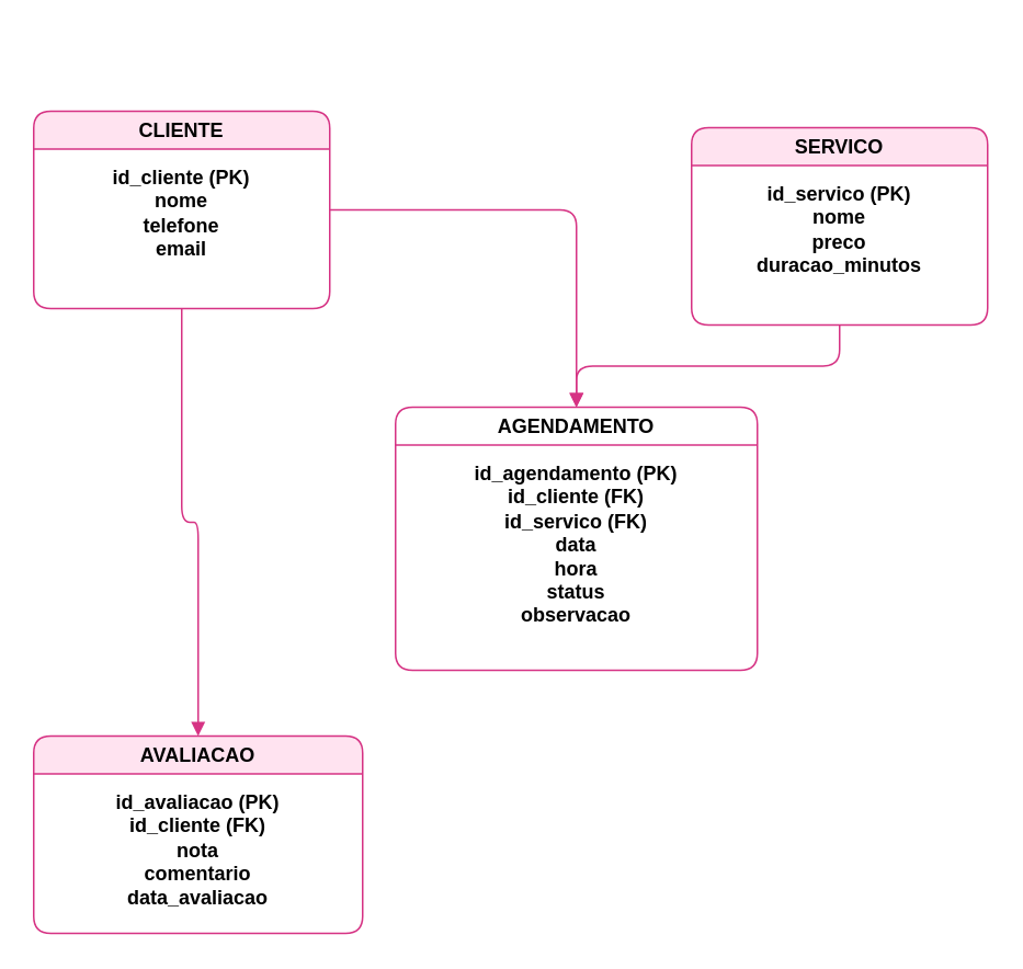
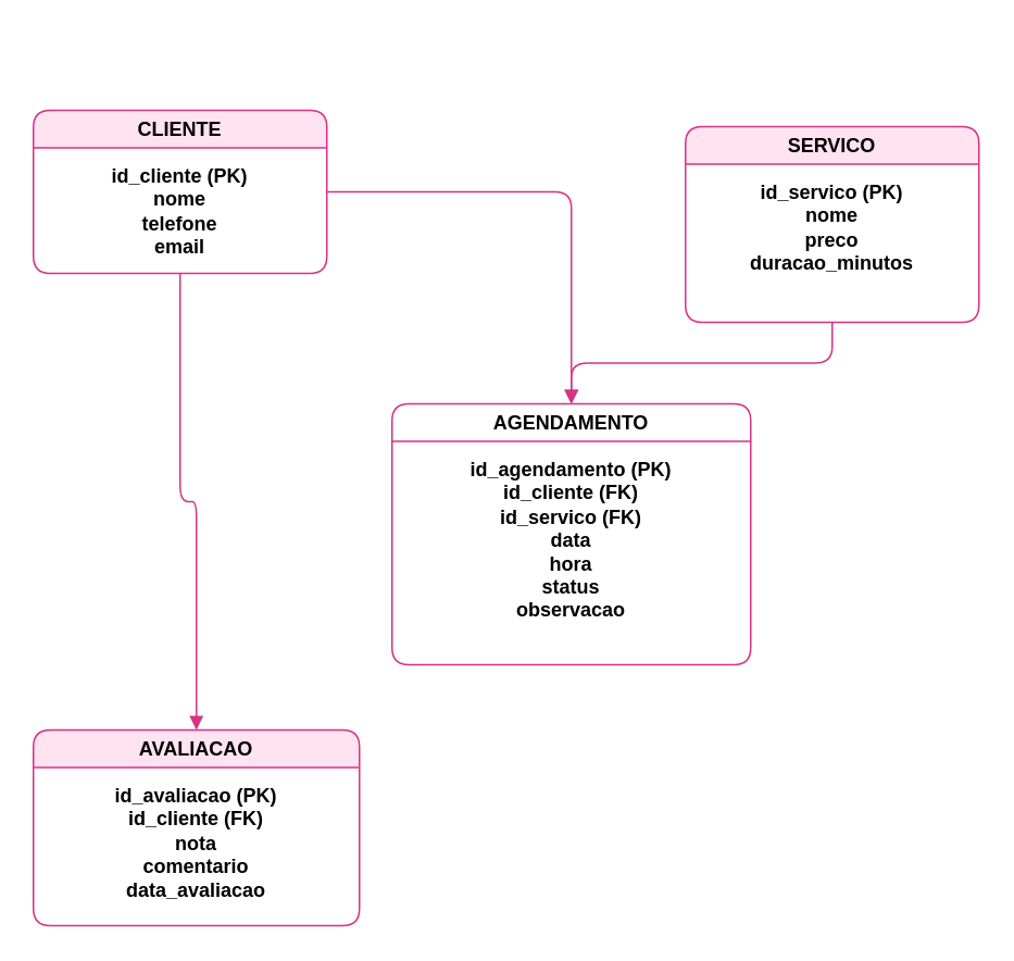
  <mxCell id="0" />
  <mxCell id="1" parent="0" />
- <mxCell id="2" value="&lt;div&gt;&lt;font style=&quot;color: light-dark(rgb(0, 0, 0), rgb(0, 0, 0));&quot;&gt;&lt;br&gt;&lt;/font&gt;&lt;/div&gt;&lt;font style=&quot;color: light-dark(rgb(0, 0, 0), rgb(0, 0, 0));&quot;&gt;&lt;div&gt;&lt;font style=&quot;color: light-dark(rgb(0, 0, 0), rgb(0, 0, 0));&quot;&gt;&lt;br&gt;&lt;/font&gt;&lt;/div&gt;&lt;div&gt;&lt;font style=&quot;color: light-dark(rgb(0, 0, 0), rgb(0, 0, 0));&quot;&gt;&lt;br&gt;&lt;/font&gt;&lt;/div&gt;&lt;div&gt;&lt;font style=&quot;color: light-dark(rgb(0, 0, 0), rgb(0, 0, 0));&quot;&gt;&lt;br&gt;&lt;/font&gt;&lt;/div&gt;&lt;div&gt;&lt;font style=&quot;color: light-dark(rgb(0, 0, 0), rgb(0, 0, 0));&quot;&gt;&lt;br&gt;&lt;/font&gt;&lt;/div&gt;CLIENTE&lt;/font&gt;&lt;div&gt;&lt;font color=&quot;#000000&quot;&gt;&lt;br&gt;&lt;/font&gt;id_cliente (PK)&lt;br&gt;nome&lt;br&gt;telefone&lt;br&gt;email&lt;/div&gt;" style="swimlane;rounded=1;whiteSpace=wrap;html=1;fillColor=#ffe3f0;strokeColor=#d63384;" parent="1" vertex="1"><mxGeometry x="20" y="20" width="180" height="120" as="geometry" /></mxCell>
+ <mxCell id="2" value="&lt;div&gt;&lt;font style=&quot;color: light-dark(rgb(0, 0, 0), rgb(0, 0, 0));&quot;&gt;&lt;br&gt;&lt;/font&gt;&lt;/div&gt;&lt;font style=&quot;color: light-dark(rgb(0, 0, 0), rgb(0, 0, 0));&quot;&gt;&lt;div&gt;&lt;font style=&quot;color: light-dark(rgb(0, 0, 0), rgb(0, 0, 0));&quot;&gt;&lt;br&gt;&lt;/font&gt;&lt;/div&gt;&lt;div&gt;&lt;font style=&quot;color: light-dark(rgb(0, 0, 0), rgb(0, 0, 0));&quot;&gt;&lt;br&gt;&lt;/font&gt;&lt;/div&gt;&lt;div&gt;&lt;font style=&quot;color: light-dark(rgb(0, 0, 0), rgb(0, 0, 0));&quot;&gt;&lt;br&gt;&lt;/font&gt;&lt;/div&gt;&lt;div&gt;&lt;font style=&quot;color: light-dark(rgb(0, 0, 0), rgb(0, 0, 0));&quot;&gt;&lt;br&gt;&lt;/font&gt;&lt;/div&gt;CLIENTE&lt;/font&gt;&lt;div&gt;&lt;font color=&quot;#000000&quot;&gt;&lt;br&gt;&lt;/font&gt;id_cliente (PK)&lt;br&gt;nome&lt;br&gt;telefone&lt;br&gt;email&lt;/div&gt;" style="swimlane;rounded=1;whiteSpace=wrap;html=1;fillColor=#ffe3f0;strokeColor=#d63384;" parent="1" vertex="1"><mxGeometry x="20" y="20" width="180" height="100" as="geometry" /></mxCell>
  <mxCell id="3" value="&lt;div&gt;&lt;br&gt;&lt;/div&gt;&lt;div&gt;&lt;br&gt;&lt;/div&gt;&lt;div&gt;&lt;br&gt;&lt;/div&gt;&lt;div&gt;&lt;br&gt;&lt;/div&gt;&lt;div&gt;&lt;br&gt;&lt;/div&gt;&lt;div&gt;&lt;span style=&quot;background-color: transparent;&quot;&gt;&lt;font style=&quot;color: light-dark(rgb(0, 0, 0), rgb(0, 0, 0));&quot;&gt;SERVICO&lt;/font&gt;&lt;/span&gt;&lt;/div&gt;&lt;div&gt;&lt;span style=&quot;background-color: transparent; color: light-dark(rgb(0, 0, 0), rgb(255, 255, 255));&quot;&gt;&lt;br&gt;&lt;/span&gt;&lt;/div&gt;id_servico (PK)&lt;br&gt;nome&lt;br&gt;preco&lt;br&gt;duracao_minutos" style="swimlane;rounded=1;whiteSpace=wrap;html=1;fillColor=#ffe3f0;strokeColor=#d63384;" parent="1" vertex="1"><mxGeometry x="420" y="30" width="180" height="120" as="geometry" /></mxCell>
  <mxCell id="4" value="&lt;div&gt;&lt;br&gt;&lt;/div&gt;&lt;div&gt;&lt;br&gt;&lt;/div&gt;&lt;div&gt;&lt;br&gt;&lt;/div&gt;&lt;div&gt;&lt;br&gt;&lt;/div&gt;&lt;div&gt;&lt;br&gt;&lt;/div&gt;&lt;div&gt;&lt;br&gt;&lt;/div&gt;&lt;font style=&quot;color: light-dark(rgb(0, 0, 0), rgb(0, 0, 0));&quot;&gt;&lt;div&gt;&lt;font style=&quot;color: light-dark(rgb(0, 0, 0), rgb(0, 0, 0));&quot;&gt;&lt;br&gt;&lt;/font&gt;&lt;/div&gt;&lt;div&gt;&lt;font style=&quot;color: light-dark(rgb(0, 0, 0), rgb(0, 0, 0));&quot;&gt;&lt;br&gt;&lt;/font&gt;&lt;/div&gt;AGENDAMENTO&lt;/font&gt;&lt;div&gt;&lt;br&gt;id_agendamento (PK)&lt;br&gt;id_cliente (FK)&lt;br&gt;id_servico (FK)&lt;br&gt;data&lt;br&gt;hora&lt;br&gt;status&lt;br&gt;observacao&lt;/div&gt;" style="swimlane;rounded=1;whiteSpace=wrap;html=1;fillColor=#fff;strokeColor=#d63384;" parent="1" vertex="1"><mxGeometry x="240" y="200" width="220" height="160" as="geometry" /></mxCell>
  <mxCell id="5" value="&lt;div&gt;&lt;font style=&quot;color: light-dark(rgb(0, 0, 0), rgb(0, 0, 0));&quot;&gt;&lt;br&gt;&lt;/font&gt;&lt;/div&gt;&lt;font style=&quot;color: light-dark(rgb(0, 0, 0), rgb(0, 0, 0));&quot;&gt;&lt;div&gt;&lt;font style=&quot;color: light-dark(rgb(0, 0, 0), rgb(0, 0, 0));&quot;&gt;&lt;br&gt;&lt;/font&gt;&lt;/div&gt;&lt;div&gt;&lt;font style=&quot;color: light-dark(rgb(0, 0, 0), rgb(0, 0, 0));&quot;&gt;&lt;br&gt;&lt;/font&gt;&lt;/div&gt;&lt;div&gt;&lt;font style=&quot;color: light-dark(rgb(0, 0, 0), rgb(0, 0, 0));&quot;&gt;&lt;br&gt;&lt;/font&gt;&lt;/div&gt;&lt;div&gt;&lt;font style=&quot;color: light-dark(rgb(0, 0, 0), rgb(0, 0, 0));&quot;&gt;&lt;br&gt;&lt;/font&gt;&lt;/div&gt;&lt;div&gt;&lt;font style=&quot;color: light-dark(rgb(0, 0, 0), rgb(0, 0, 0));&quot;&gt;&lt;br&gt;&lt;/font&gt;&lt;/div&gt;AVALIACAO&lt;/font&gt;&lt;div&gt;&lt;font style=&quot;color: light-dark(rgb(0, 0, 0), rgb(0, 0, 0));&quot;&gt;&lt;br&gt;&lt;/font&gt;id_avaliacao (PK)&lt;br&gt;id_cliente (FK)&lt;br&gt;nota&lt;br&gt;comentario&lt;br&gt;data_avaliacao&lt;/div&gt;" style="swimlane;rounded=1;whiteSpace=wrap;html=1;fillColor=#ffe3f0;strokeColor=#d63384;" parent="1" vertex="1"><mxGeometry x="20" y="400" width="200" height="120" as="geometry" /></mxCell>
  <mxCell id="6" style="edgeStyle=orthogonalEdgeStyle;endArrow=block;strokeColor=#d63384;" parent="1" source="2" target="4" edge="1"><mxGeometry relative="1" as="geometry" /></mxCell>
  <mxCell id="7" style="edgeStyle=orthogonalEdgeStyle;endArrow=block;strokeColor=#d63384;" parent="1" source="3" target="4" edge="1"><mxGeometry relative="1" as="geometry" /></mxCell>
  <mxCell id="8" style="edgeStyle=orthogonalEdgeStyle;endArrow=block;strokeColor=#d63384;" parent="1" source="2" target="5" edge="1"><mxGeometry relative="1" as="geometry" /></mxCell>
